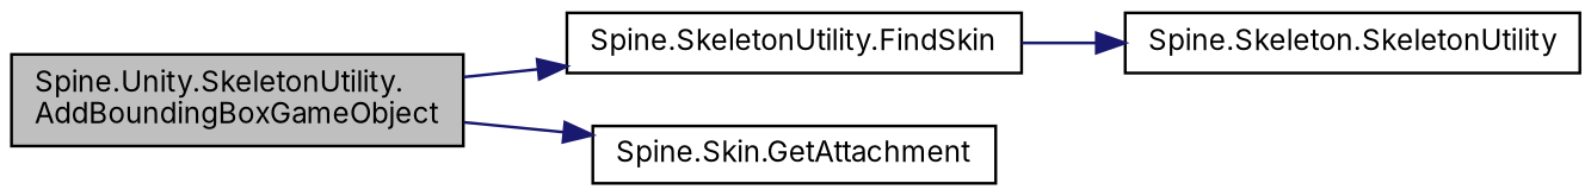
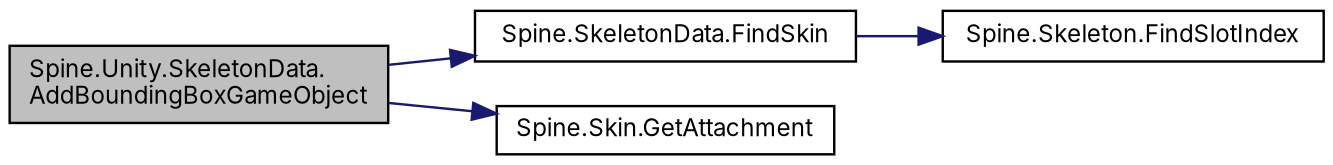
  digraph {
    fontname=Inter
    rankdir=LR
    node [color=black fillcolor=white fontname=Inter fontsize=10 shape=record style=filled]
    edge [color=midnightblue fontname=Inter fontsize=10 labelfontname=Helvetica labelfontsize=10 style=solid]
-   n1 [fillcolor=grey75 fontcolor=black height=0.2 label="Spine.Unity.SkeletonUtility.\lAddBoundingBoxGameObject" width=0.4]
-   n2 [height=0.2 label="Spine.SkeletonUtility.FindSkin" width=0.4]
+   n1 [fillcolor=grey75 fontcolor=black height=0.2 label="Spine.Unity.SkeletonData.\lAddBoundingBoxGameObject" width=0.4]
+   n2 [height=0.2 label="Spine.SkeletonData.FindSkin" width=0.4]
    n3 [height=0.2 label="Spine.Skin.GetAttachment" width=0.4]
-   n4 [height=0.2 label="Spine.Skeleton.SkeletonUtility" width=0.4]
+   n4 [height=0.2 label="Spine.Skeleton.FindSlotIndex" width=0.4]
    n1 -> n2
    n1 -> n3
    n2 -> n4
  }
